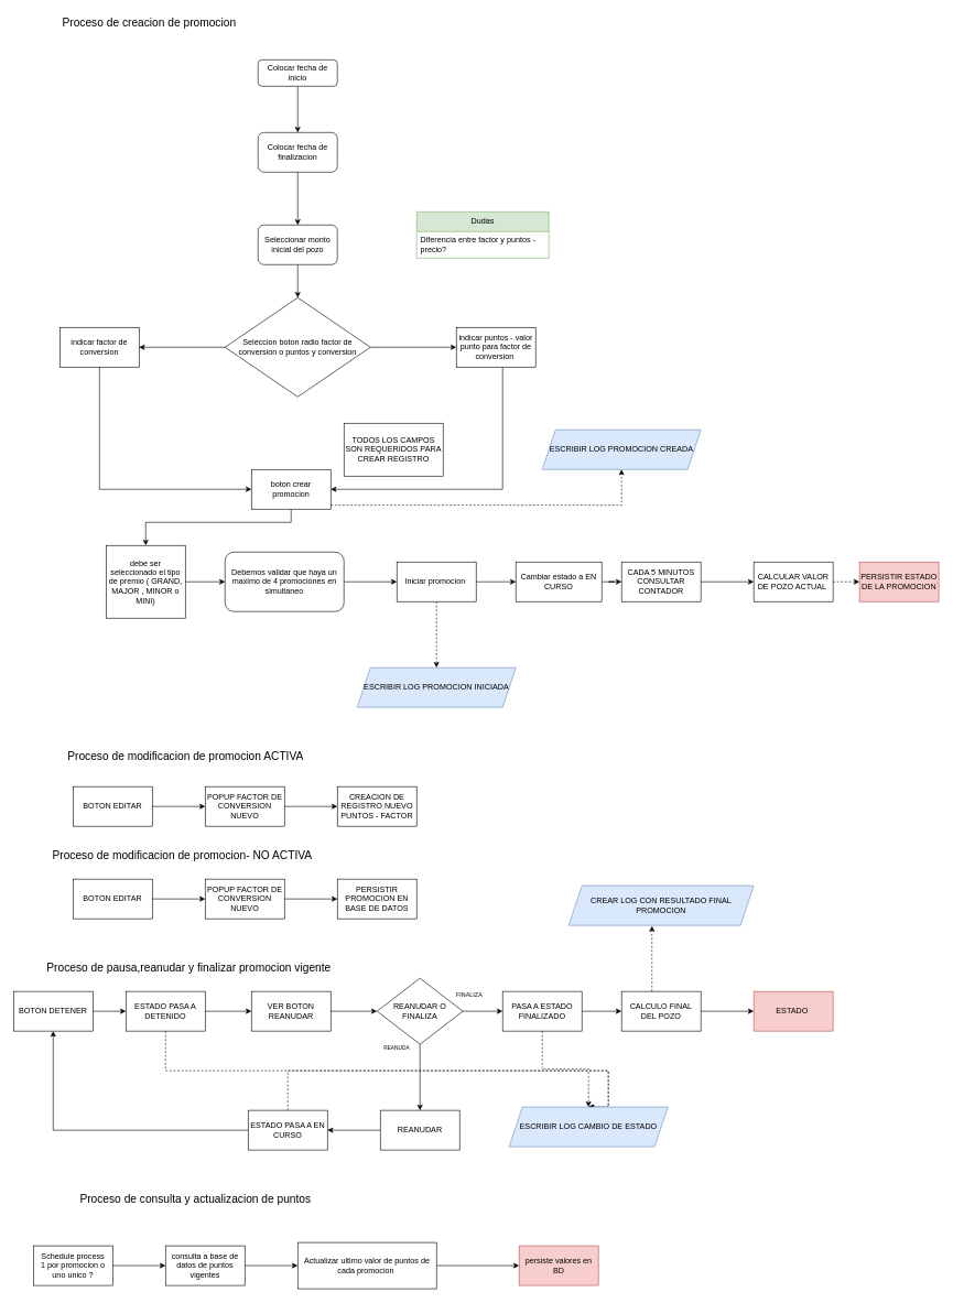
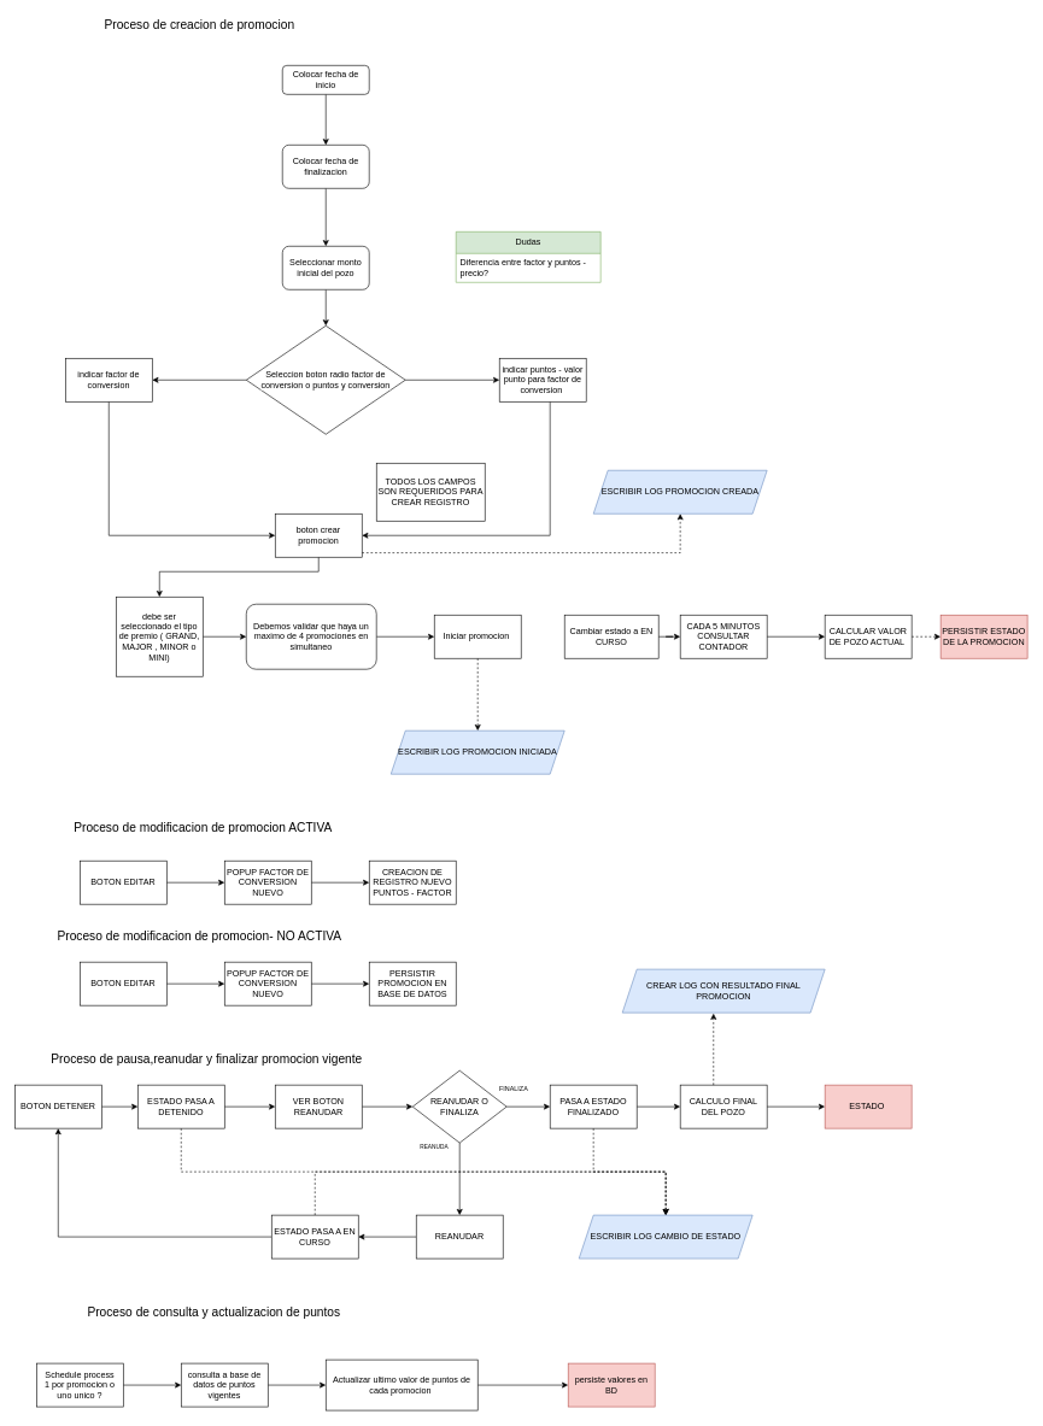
  <mxCell id="0" />
  <mxCell id="1" parent="0" />
  <mxCell id="2" value="" style="edgeStyle=orthogonalEdgeStyle;rounded=0;orthogonalLoop=1;jettySize=auto;html=1;" edge="1" parent="1" source="3" target="6"><mxGeometry relative="1" as="geometry" /></mxCell>
  <mxCell id="3" value="Colocar fecha de inicio" style="rounded=1;whiteSpace=wrap;html=1;fontSize=12;glass=0;strokeWidth=1;shadow=0;" parent="1" vertex="1"><mxGeometry x="390" y="90" width="120" height="40" as="geometry" /></mxCell>
- <mxCell id="4" value="Proceso de creacion de promocion" style="text;html=1;align=center;verticalAlign=middle;resizable=0;points=[];autosize=1;strokeColor=none;fillColor=none;strokeWidth=1;fontSize=17;" vertex="1" parent="1"><mxGeometry x="80" y="20" width="290" height="30" as="geometry" /></mxCell>
+ <mxCell id="4" value="Proceso de creacion de promocion" style="text;html=1;align=center;verticalAlign=middle;resizable=0;points=[];autosize=1;strokeColor=none;fillColor=none;strokeWidth=1;fontSize=17;" vertex="1" parent="1"><mxGeometry x="130" width="290" height="30" as="geometry" y="20" /></mxCell>
  <mxCell id="5" value="" style="edgeStyle=orthogonalEdgeStyle;rounded=0;orthogonalLoop=1;jettySize=auto;html=1;" edge="1" parent="1" source="6" target="8"><mxGeometry relative="1" as="geometry" /></mxCell>
  <mxCell id="6" value="Colocar fecha de finalizacion" style="whiteSpace=wrap;html=1;rounded=1;glass=0;strokeWidth=1;shadow=0;" vertex="1" parent="1"><mxGeometry x="390" y="200" width="120" height="60" as="geometry" /></mxCell>
  <mxCell id="7" value="" style="edgeStyle=orthogonalEdgeStyle;rounded=0;orthogonalLoop=1;jettySize=auto;html=1;" edge="1" parent="1" source="8" target="11"><mxGeometry relative="1" as="geometry"><mxPoint x="450" y="480" as="targetPoint" /></mxGeometry></mxCell>
  <mxCell id="8" value="Seleccionar monto inicial del pozo" style="whiteSpace=wrap;html=1;rounded=1;glass=0;strokeWidth=1;shadow=0;" vertex="1" parent="1"><mxGeometry x="390" y="340" width="120" height="60" as="geometry" /></mxCell>
  <mxCell id="9" value="" style="edgeStyle=orthogonalEdgeStyle;rounded=0;orthogonalLoop=1;jettySize=auto;html=1;" edge="1" parent="1" source="11" target="13"><mxGeometry relative="1" as="geometry" /></mxCell>
  <mxCell id="10" value="" style="edgeStyle=orthogonalEdgeStyle;rounded=0;orthogonalLoop=1;jettySize=auto;html=1;" edge="1" parent="1" source="11" target="15"><mxGeometry relative="1" as="geometry" /></mxCell>
  <mxCell id="11" value="&lt;meta charset=&quot;utf-8&quot;&gt;&lt;span style=&quot;color: rgb(0, 0, 0); font-family: Helvetica; font-size: 12px; font-style: normal; font-variant-ligatures: normal; font-variant-caps: normal; font-weight: 400; letter-spacing: normal; orphans: 2; text-align: center; text-indent: 0px; text-transform: none; widows: 2; word-spacing: 0px; -webkit-text-stroke-width: 0px; white-space: normal; background-color: rgb(255, 255, 255); text-decoration-thickness: initial; text-decoration-style: initial; text-decoration-color: initial; display: inline !important; float: none;&quot;&gt;Seleccion boton radio factor de conversion o puntos y conversion&lt;/span&gt;" style="rhombus;whiteSpace=wrap;html=1;" vertex="1" parent="1"><mxGeometry x="340" y="450" width="220" height="150" as="geometry" /></mxCell>
  <mxCell id="12" style="edgeStyle=orthogonalEdgeStyle;rounded=0;orthogonalLoop=1;jettySize=auto;html=1;entryX=1;entryY=0.5;entryDx=0;entryDy=0;" edge="1" parent="1" source="13" target="17"><mxGeometry relative="1" as="geometry"><Array as="points"><mxPoint x="760" y="740" /></Array></mxGeometry></mxCell>
  <mxCell id="13" value="indicar puntos - valor punto para factor de conversion&amp;nbsp;" style="whiteSpace=wrap;html=1;" vertex="1" parent="1"><mxGeometry x="690" y="495" width="120" height="60" as="geometry" /></mxCell>
  <mxCell id="14" value="" style="edgeStyle=orthogonalEdgeStyle;rounded=0;orthogonalLoop=1;jettySize=auto;html=1;" edge="1" parent="1" source="15" target="17"><mxGeometry relative="1" as="geometry"><Array as="points"><mxPoint x="150" y="740" /></Array></mxGeometry></mxCell>
  <mxCell id="15" value="indicar factor de conversion" style="whiteSpace=wrap;html=1;" vertex="1" parent="1"><mxGeometry x="90" y="495" width="120" height="60" as="geometry" /></mxCell>
  <mxCell id="16" value="" style="edgeStyle=orthogonalEdgeStyle;rounded=0;orthogonalLoop=1;jettySize=auto;html=1;" edge="1" parent="1" source="17" target="31"><mxGeometry relative="1" as="geometry"><Array as="points"><mxPoint x="440" y="790" /><mxPoint x="220" y="790" /></Array></mxGeometry></mxCell>
  <mxCell id="17" value="boton crear promocion" style="whiteSpace=wrap;html=1;" vertex="1" parent="1"><mxGeometry x="380" y="710" width="120" height="60" as="geometry" /></mxCell>
- <mxCell id="18" value="" style="edgeStyle=orthogonalEdgeStyle;rounded=0;orthogonalLoop=1;jettySize=auto;html=1;" edge="1" parent="1" source="20" target="22"><mxGeometry relative="1" as="geometry"><Array as="points"><mxPoint x="760" y="880" /><mxPoint x="760" y="880" /></Array></mxGeometry></mxCell>
  <mxCell id="19" value="" style="edgeStyle=orthogonalEdgeStyle;rounded=0;orthogonalLoop=1;jettySize=auto;html=1;dashed=1;" edge="1" parent="1" source="20" target="35"><mxGeometry relative="1" as="geometry"><Array as="points"><mxPoint x="660" y="950" /><mxPoint x="660" y="950" /></Array></mxGeometry></mxCell>
  <mxCell id="20" value="Iniciar promocion&amp;nbsp;" style="whiteSpace=wrap;html=1;" vertex="1" parent="1"><mxGeometry x="600" y="850" width="120" height="60" as="geometry" /></mxCell>
  <mxCell id="21" value="" style="edgeStyle=orthogonalEdgeStyle;rounded=0;orthogonalLoop=1;jettySize=auto;html=1;" edge="1" parent="1" source="22" target="24"><mxGeometry relative="1" as="geometry" /></mxCell>
  <mxCell id="22" value="Cambiar estado a EN CURSO" style="whiteSpace=wrap;html=1;" vertex="1" parent="1"><mxGeometry x="780" y="850" width="130" height="60" as="geometry" /></mxCell>
  <mxCell id="23" value="" style="edgeStyle=orthogonalEdgeStyle;rounded=0;orthogonalLoop=1;jettySize=auto;html=1;" edge="1" parent="1" source="24" target="26"><mxGeometry relative="1" as="geometry" /></mxCell>
  <mxCell id="24" value="CADA 5 MINUTOS CONSULTAR CONTADOR" style="whiteSpace=wrap;html=1;" vertex="1" parent="1"><mxGeometry x="940" y="850" width="120" height="60" as="geometry" /></mxCell>
  <mxCell id="25" value="" style="edgeStyle=orthogonalEdgeStyle;rounded=0;orthogonalLoop=1;jettySize=auto;html=1;dashed=1;" edge="1" parent="1" source="26" target="27"><mxGeometry relative="1" as="geometry" /></mxCell>
  <mxCell id="26" value="CALCULAR VALOR DE POZO ACTUAL&amp;nbsp;" style="whiteSpace=wrap;html=1;" vertex="1" parent="1"><mxGeometry x="1140" y="850" width="120" height="60" as="geometry" /></mxCell>
  <mxCell id="27" value="PERSISTIR ESTADO DE LA PROMOCION" style="whiteSpace=wrap;html=1;fillColor=#f8cecc;strokeColor=#b85450;" vertex="1" parent="1"><mxGeometry x="1300" y="850" width="120" height="60" as="geometry" /></mxCell>
  <mxCell id="28" value="" style="edgeStyle=orthogonalEdgeStyle;rounded=0;orthogonalLoop=1;jettySize=auto;html=1;" edge="1" parent="1" source="29" target="20"><mxGeometry relative="1" as="geometry" /></mxCell>
  <mxCell id="29" value="Debemos validar que haya un maximo de 4 promociones en simultaneo" style="rounded=1;whiteSpace=wrap;html=1;" vertex="1" parent="1"><mxGeometry x="340" y="835" width="180" height="90" as="geometry" /></mxCell>
  <mxCell id="30" value="" style="edgeStyle=orthogonalEdgeStyle;rounded=0;orthogonalLoop=1;jettySize=auto;html=1;" edge="1" parent="1" source="31" target="29"><mxGeometry relative="1" as="geometry" /></mxCell>
  <mxCell id="31" value="debe ser seleccionado el tipo de premio ( GRAND, MAJOR , MINOR o MINI)" style="whiteSpace=wrap;html=1;" vertex="1" parent="1"><mxGeometry x="160" y="825" width="120" height="110" as="geometry" /></mxCell>
  <mxCell id="32" value="Dudas" style="swimlane;fontStyle=0;childLayout=stackLayout;horizontal=1;startSize=30;horizontalStack=0;resizeParent=1;resizeParentMax=0;resizeLast=0;collapsible=1;marginBottom=0;whiteSpace=wrap;html=1;fillColor=#d5e8d4;strokeColor=#82b366;" vertex="1" parent="1"><mxGeometry x="630" y="320" width="200" height="70" as="geometry"><mxRectangle x="40" y="230" width="60" height="30" as="alternateBounds" /></mxGeometry></mxCell>
  <mxCell id="33" value="Diferencia entre factor y puntos - precio?" style="text;strokeColor=none;fillColor=none;align=left;verticalAlign=middle;spacingLeft=4;spacingRight=4;overflow=hidden;points=[[0,0.5],[1,0.5]];portConstraint=eastwest;rotatable=0;whiteSpace=wrap;html=1;" vertex="1" parent="32"><mxGeometry y="30" width="200" height="40" as="geometry" /></mxCell>
  <mxCell id="34" value="TODOS LOS CAMPOS SON REQUERIDOS PARA CREAR REGISTRO" style="rounded=0;whiteSpace=wrap;html=1;" vertex="1" parent="1"><mxGeometry x="520" y="640" width="150" height="80" as="geometry" /></mxCell>
  <mxCell id="35" value="ESCRIBIR LOG PROMOCION INICIADA" style="shape=parallelogram;perimeter=parallelogramPerimeter;whiteSpace=wrap;html=1;fixedSize=1;fillColor=#dae8fc;strokeColor=#6c8ebf;" vertex="1" parent="1"><mxGeometry x="540" y="1010" width="240" height="60" as="geometry" /></mxCell>
  <mxCell id="36" value="ESCRIBIR LOG PROMOCION CREADA" style="shape=parallelogram;perimeter=parallelogramPerimeter;whiteSpace=wrap;html=1;fixedSize=1;fillColor=#dae8fc;strokeColor=#6c8ebf;" vertex="1" parent="1"><mxGeometry x="820" y="650" width="240" height="60" as="geometry" /></mxCell>
  <mxCell id="37" style="edgeStyle=orthogonalEdgeStyle;rounded=0;orthogonalLoop=1;jettySize=auto;html=1;entryX=0.5;entryY=1;entryDx=0;entryDy=0;dashed=1;" edge="1" parent="1" source="17" target="36"><mxGeometry relative="1" as="geometry"><Array as="points"><mxPoint x="940" y="764" /></Array></mxGeometry></mxCell>
  <mxCell id="38" value="Proceso de modificacion de promocion ACTIVA" style="text;html=1;align=center;verticalAlign=middle;resizable=0;points=[];autosize=1;strokeColor=none;fillColor=none;strokeWidth=1;fontSize=17;" vertex="1" parent="1"><mxGeometry x="90" y="1130" width="380" height="30" as="geometry" /></mxCell>
  <mxCell id="39" value="Proceso de pausa,reanudar y finalizar promocion vigente" style="text;html=1;align=center;verticalAlign=middle;resizable=0;points=[];autosize=1;strokeColor=none;fillColor=none;strokeWidth=1;fontSize=17;" vertex="1" parent="1"><mxGeometry x="60" y="1450" width="450" height="30" as="geometry" /></mxCell>
  <mxCell id="40" value="" style="edgeStyle=orthogonalEdgeStyle;rounded=0;orthogonalLoop=1;jettySize=auto;html=1;" edge="1" parent="1" source="41" target="44"><mxGeometry relative="1" as="geometry" /></mxCell>
  <mxCell id="41" value="BOTON EDITAR" style="rounded=0;whiteSpace=wrap;html=1;" vertex="1" parent="1"><mxGeometry x="110" y="1190" width="120" height="60" as="geometry" /></mxCell>
  <mxCell id="42" value="Proceso de modificacion de promocion- NO ACTIVA" style="text;html=1;align=center;verticalAlign=middle;resizable=0;points=[];autosize=1;strokeColor=none;fillColor=none;strokeWidth=1;fontSize=17;" vertex="1" parent="1"><mxGeometry x="65" y="1280" width="420" height="30" as="geometry" /></mxCell>
  <mxCell id="43" value="" style="edgeStyle=orthogonalEdgeStyle;rounded=0;orthogonalLoop=1;jettySize=auto;html=1;" edge="1" parent="1" source="44" target="45"><mxGeometry relative="1" as="geometry" /></mxCell>
  <mxCell id="44" value="POPUP FACTOR DE CONVERSION NUEVO" style="whiteSpace=wrap;html=1;rounded=0;" vertex="1" parent="1"><mxGeometry x="310" y="1190" width="120" height="60" as="geometry" /></mxCell>
  <mxCell id="45" value="CREACION DE REGISTRO NUEVO PUNTOS - FACTOR" style="whiteSpace=wrap;html=1;rounded=0;" vertex="1" parent="1"><mxGeometry x="510" y="1190" width="120" height="60" as="geometry" /></mxCell>
  <mxCell id="46" value="" style="edgeStyle=orthogonalEdgeStyle;rounded=0;orthogonalLoop=1;jettySize=auto;html=1;" edge="1" parent="1" source="47" target="49"><mxGeometry relative="1" as="geometry" /></mxCell>
  <mxCell id="47" value="BOTON EDITAR" style="rounded=0;whiteSpace=wrap;html=1;" vertex="1" parent="1"><mxGeometry x="110" y="1330" width="120" height="60" as="geometry" /></mxCell>
  <mxCell id="48" value="" style="edgeStyle=orthogonalEdgeStyle;rounded=0;orthogonalLoop=1;jettySize=auto;html=1;" edge="1" parent="1" source="49" target="50"><mxGeometry relative="1" as="geometry" /></mxCell>
  <mxCell id="49" value="POPUP FACTOR DE CONVERSION NUEVO" style="whiteSpace=wrap;html=1;rounded=0;" vertex="1" parent="1"><mxGeometry x="310" y="1330" width="120" height="60" as="geometry" /></mxCell>
  <mxCell id="50" value="PERSISTIR PROMOCION EN BASE DE DATOS" style="whiteSpace=wrap;html=1;rounded=0;" vertex="1" parent="1"><mxGeometry x="510" y="1330" width="120" height="60" as="geometry" /></mxCell>
  <mxCell id="51" value="" style="edgeStyle=orthogonalEdgeStyle;rounded=0;orthogonalLoop=1;jettySize=auto;html=1;" edge="1" parent="1" source="52" target="66"><mxGeometry relative="1" as="geometry" /></mxCell>
  <mxCell id="52" value="BOTON DETENER" style="rounded=0;whiteSpace=wrap;html=1;" vertex="1" parent="1"><mxGeometry x="20" y="1500" width="120" height="60" as="geometry" /></mxCell>
  <mxCell id="53" value="" style="edgeStyle=orthogonalEdgeStyle;rounded=0;orthogonalLoop=1;jettySize=auto;html=1;" edge="1" parent="1" source="54" target="57"><mxGeometry relative="1" as="geometry" /></mxCell>
  <mxCell id="54" value="VER BOTON REANUDAR" style="whiteSpace=wrap;html=1;rounded=0;" vertex="1" parent="1"><mxGeometry x="380" y="1500" width="120" height="60" as="geometry" /></mxCell>
  <mxCell id="55" value="" style="edgeStyle=orthogonalEdgeStyle;rounded=0;orthogonalLoop=1;jettySize=auto;html=1;" edge="1" parent="1" source="57" target="61"><mxGeometry relative="1" as="geometry" /></mxCell>
  <mxCell id="56" value="" style="edgeStyle=orthogonalEdgeStyle;rounded=0;orthogonalLoop=1;jettySize=auto;html=1;" edge="1" parent="1" source="57" target="72"><mxGeometry relative="1" as="geometry" /></mxCell>
  <mxCell id="57" value="REANUDAR O FINALIZA" style="rhombus;whiteSpace=wrap;html=1;rounded=0;" vertex="1" parent="1"><mxGeometry x="570" y="1480" width="130" height="100" as="geometry" /></mxCell>
  <mxCell id="58" value="" style="edgeStyle=orthogonalEdgeStyle;rounded=0;orthogonalLoop=1;jettySize=auto;html=1;" edge="1" parent="1" source="59" target="73"><mxGeometry relative="1" as="geometry" /></mxCell>
  <mxCell id="59" value="CALCULO FINAL DEL POZO" style="whiteSpace=wrap;html=1;rounded=0;" vertex="1" parent="1"><mxGeometry x="940" y="1500" width="120" height="60" as="geometry" /></mxCell>
  <mxCell id="60" value="" style="edgeStyle=orthogonalEdgeStyle;rounded=0;orthogonalLoop=1;jettySize=auto;html=1;" edge="1" parent="1" source="61" target="69"><mxGeometry relative="1" as="geometry" /></mxCell>
  <mxCell id="61" value="REANUDAR" style="whiteSpace=wrap;html=1;rounded=0;" vertex="1" parent="1"><mxGeometry x="575" y="1680" width="120" height="60" as="geometry" /></mxCell>
  <mxCell id="62" value="FINALIZA" style="text;html=1;align=center;verticalAlign=middle;whiteSpace=wrap;rounded=0;fontSize=9;" vertex="1" parent="1"><mxGeometry x="680" y="1490" width="60" height="30" as="geometry" /></mxCell>
  <mxCell id="63" value="REANUDA" style="text;html=1;align=center;verticalAlign=middle;whiteSpace=wrap;rounded=0;fontSize=8;" vertex="1" parent="1"><mxGeometry x="570" y="1570" width="60" height="30" as="geometry" /></mxCell>
  <mxCell id="64" value="" style="edgeStyle=orthogonalEdgeStyle;rounded=0;orthogonalLoop=1;jettySize=auto;html=1;" edge="1" parent="1" source="66" target="54"><mxGeometry relative="1" as="geometry" /></mxCell>
  <mxCell id="65" style="edgeStyle=orthogonalEdgeStyle;rounded=0;orthogonalLoop=1;jettySize=auto;html=1;entryX=0.5;entryY=0;entryDx=0;entryDy=0;dashed=1;" edge="1" parent="1" source="66" target="74"><mxGeometry relative="1" as="geometry"><Array as="points"><mxPoint x="250" y="1620" /><mxPoint x="920" y="1620" /></Array></mxGeometry></mxCell>
  <mxCell id="66" value="ESTADO PASA A DETENIDO" style="rounded=0;whiteSpace=wrap;html=1;" vertex="1" parent="1"><mxGeometry x="190" y="1500" width="120" height="60" as="geometry" /></mxCell>
  <mxCell id="67" style="edgeStyle=orthogonalEdgeStyle;rounded=0;orthogonalLoop=1;jettySize=auto;html=1;entryX=0.5;entryY=1;entryDx=0;entryDy=0;" edge="1" parent="1" source="69" target="52"><mxGeometry relative="1" as="geometry" /></mxCell>
  <mxCell id="68" style="edgeStyle=orthogonalEdgeStyle;rounded=0;orthogonalLoop=1;jettySize=auto;html=1;entryX=0.5;entryY=0;entryDx=0;entryDy=0;dashed=1;" edge="1" parent="1" source="69" target="74"><mxGeometry relative="1" as="geometry"><Array as="points"><mxPoint x="435" y="1620" /><mxPoint x="920" y="1620" /></Array></mxGeometry></mxCell>
  <mxCell id="69" value="ESTADO PASA A EN CURSO" style="whiteSpace=wrap;html=1;rounded=0;" vertex="1" parent="1"><mxGeometry x="375" y="1680" width="120" height="60" as="geometry" /></mxCell>
  <mxCell id="70" value="" style="edgeStyle=orthogonalEdgeStyle;rounded=0;orthogonalLoop=1;jettySize=auto;html=1;" edge="1" parent="1" source="72" target="59"><mxGeometry relative="1" as="geometry" /></mxCell>
  <mxCell id="71" style="edgeStyle=orthogonalEdgeStyle;rounded=0;orthogonalLoop=1;jettySize=auto;html=1;entryX=0.5;entryY=0;entryDx=0;entryDy=0;dashed=1;" edge="1" parent="1" source="72" target="74"><mxGeometry relative="1" as="geometry" /></mxCell>
  <mxCell id="72" value="PASA A ESTADO FINALIZADO" style="whiteSpace=wrap;html=1;rounded=0;" vertex="1" parent="1"><mxGeometry x="760" y="1500" width="120" height="60" as="geometry" /></mxCell>
  <mxCell id="73" value="ESTADO&amp;nbsp;" style="whiteSpace=wrap;html=1;rounded=0;fillColor=#f8cecc;strokeColor=#b85450;" vertex="1" parent="1"><mxGeometry x="1140" y="1500" width="120" height="60" as="geometry" /></mxCell>
- <mxCell id="74" value="ESCRIBIR LOG CAMBIO DE ESTADO" style="shape=parallelogram;perimeter=parallelogramPerimeter;whiteSpace=wrap;html=1;fixedSize=1;fillColor=#dae8fc;strokeColor=#6c8ebf;" vertex="1" parent="1"><mxGeometry x="770" y="1675" width="240" height="60" as="geometry" /></mxCell>
+ <mxCell id="74" value="ESCRIBIR LOG CAMBIO DE ESTADO" style="shape=parallelogram;perimeter=parallelogramPerimeter;whiteSpace=wrap;html=1;fixedSize=1;fillColor=#dae8fc;strokeColor=#6c8ebf;" vertex="1" parent="1"><mxGeometry x="800" y="1680" width="240" height="60" as="geometry" /></mxCell>
  <mxCell id="75" value="CREAR LOG CON RESULTADO FINAL PROMOCION" style="shape=parallelogram;perimeter=parallelogramPerimeter;whiteSpace=wrap;html=1;fixedSize=1;fillColor=#dae8fc;strokeColor=#6c8ebf;" vertex="1" parent="1"><mxGeometry x="860" y="1340" width="280" height="60" as="geometry" /></mxCell>
  <mxCell id="76" style="edgeStyle=orthogonalEdgeStyle;rounded=0;orthogonalLoop=1;jettySize=auto;html=1;entryX=0.45;entryY=1.017;entryDx=0;entryDy=0;entryPerimeter=0;dashed=1;" edge="1" parent="1" source="59" target="75"><mxGeometry relative="1" as="geometry"><Array as="points"><mxPoint x="986" y="1460" /><mxPoint x="986" y="1460" /></Array></mxGeometry></mxCell>
  <mxCell id="77" value="Proceso de consulta y actualizacion de puntos" style="text;html=1;align=center;verticalAlign=middle;resizable=0;points=[];autosize=1;strokeColor=none;fillColor=none;strokeWidth=1;fontSize=17;" vertex="1" parent="1"><mxGeometry x="110" y="1800" width="370" height="30" as="geometry" /></mxCell>
  <mxCell id="78" value="" style="edgeStyle=orthogonalEdgeStyle;rounded=0;orthogonalLoop=1;jettySize=auto;html=1;" edge="1" parent="1" source="79" target="81"><mxGeometry relative="1" as="geometry" /></mxCell>
  <mxCell id="79" value="Schedule process&lt;div&gt;1 por promocion o uno unico ?&lt;/div&gt;" style="rounded=0;whiteSpace=wrap;html=1;" vertex="1" parent="1"><mxGeometry x="50" y="1885" width="120" height="60" as="geometry" /></mxCell>
  <mxCell id="80" value="" style="edgeStyle=orthogonalEdgeStyle;rounded=0;orthogonalLoop=1;jettySize=auto;html=1;" edge="1" parent="1" source="81" target="83"><mxGeometry relative="1" as="geometry" /></mxCell>
  <mxCell id="81" value="consulta a base de datos de puntos vigentes" style="whiteSpace=wrap;html=1;rounded=0;" vertex="1" parent="1"><mxGeometry x="250" y="1885" width="120" height="60" as="geometry" /></mxCell>
  <mxCell id="82" value="" style="edgeStyle=orthogonalEdgeStyle;rounded=0;orthogonalLoop=1;jettySize=auto;html=1;" edge="1" parent="1" source="83" target="84"><mxGeometry relative="1" as="geometry" /></mxCell>
  <mxCell id="83" value="Actualizar ultimo valor de puntos de cada promocion&amp;nbsp;" style="whiteSpace=wrap;html=1;rounded=0;" vertex="1" parent="1"><mxGeometry x="450" y="1880" width="210" height="70" as="geometry" /></mxCell>
  <mxCell id="84" value="persiste valores en BD" style="whiteSpace=wrap;html=1;rounded=0;fillColor=#f8cecc;strokeColor=#b85450;" vertex="1" parent="1"><mxGeometry x="785" y="1885" width="120" height="60" as="geometry" /></mxCell>
